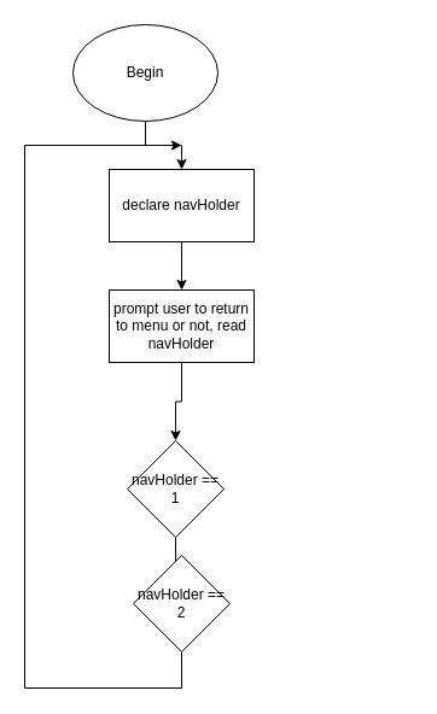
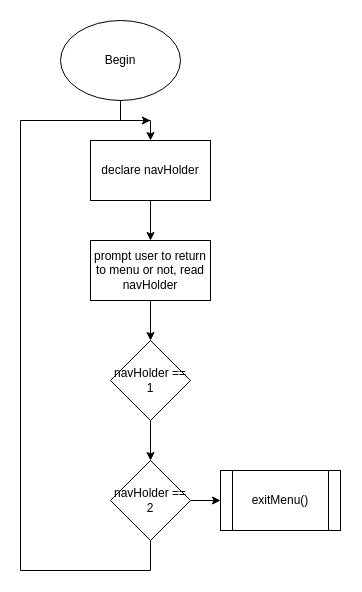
  <mxCell id="0" />
  <mxCell id="1" parent="0" />
  <mxCell id="2" value="" style="edgeStyle=orthogonalEdgeStyle;rounded=0;orthogonalLoop=1;jettySize=auto;html=1;" edge="1" parent="1" source="3" target="5"><mxGeometry relative="1" as="geometry" /></mxCell>
  <mxCell id="3" value="Begin" style="ellipse;whiteSpace=wrap;html=1;" vertex="1" parent="1"><mxGeometry x="60" y="20" width="120" height="80" as="geometry" /></mxCell>
  <mxCell id="4" value="" style="edgeStyle=orthogonalEdgeStyle;rounded=0;orthogonalLoop=1;jettySize=auto;html=1;" edge="1" parent="1" source="5" target="7"><mxGeometry relative="1" as="geometry" /></mxCell>
  <mxCell id="5" value="declare navHolder" style="rounded=0;whiteSpace=wrap;html=1;" vertex="1" parent="1"><mxGeometry x="90" y="140" width="120" height="60" as="geometry" /></mxCell>
  <mxCell id="6" value="" style="edgeStyle=orthogonalEdgeStyle;rounded=0;orthogonalLoop=1;jettySize=auto;html=1;" edge="1" parent="1" source="7" target="9"><mxGeometry relative="1" as="geometry" /></mxCell>
  <mxCell id="7" value="prompt user to return to menu or not, read navHolder" style="rounded=0;whiteSpace=wrap;html=1;" vertex="1" parent="1"><mxGeometry x="90" y="240" width="120" height="60" as="geometry" /></mxCell>
  <mxCell id="8" value="" style="edgeStyle=orthogonalEdgeStyle;rounded=0;orthogonalLoop=1;jettySize=auto;html=1;" edge="1" parent="1" source="9" target="12"><mxGeometry relative="1" as="geometry" /></mxCell>
- <mxCell id="9" value="navHolder == 1" style="rhombus;whiteSpace=wrap;html=1;" vertex="1" parent="1"><mxGeometry x="105" y="365" width="80" height="80" as="geometry" /></mxCell>
+ <mxCell id="9" value="navHolder == 1" style="rhombus;whiteSpace=wrap;html=1;" vertex="1" parent="1"><mxGeometry x="110" y="340" width="80" height="80" as="geometry" /></mxCell>
  <mxCell id="10" value="" style="edgeStyle=orthogonalEdgeStyle;rounded=0;orthogonalLoop=1;jettySize=auto;html=1;" edge="1" parent="1" source="12"><mxGeometry relative="1" as="geometry"><mxPoint x="150" y="120" as="targetPoint" /><Array as="points"><mxPoint x="150" y="570" /><mxPoint x="20" y="570" /><mxPoint x="20" y="120" /></Array></mxGeometry></mxCell>
+ <mxCell id="11" value="" style="edgeStyle=orthogonalEdgeStyle;rounded=0;orthogonalLoop=1;jettySize=auto;html=1;" edge="1" parent="1" source="12" target="13"><mxGeometry relative="1" as="geometry" /></mxCell>
  <mxCell id="12" value="navHolder == 2" style="rhombus;whiteSpace=wrap;html=1;" vertex="1" parent="1"><mxGeometry x="110" y="460" width="80" height="80" as="geometry" /></mxCell>
+ <mxCell id="13" value="exitMenu()" style="shape=process;whiteSpace=wrap;html=1;backgroundOutline=1;" vertex="1" parent="1"><mxGeometry x="220" y="470" width="120" height="60" as="geometry" /></mxCell>
